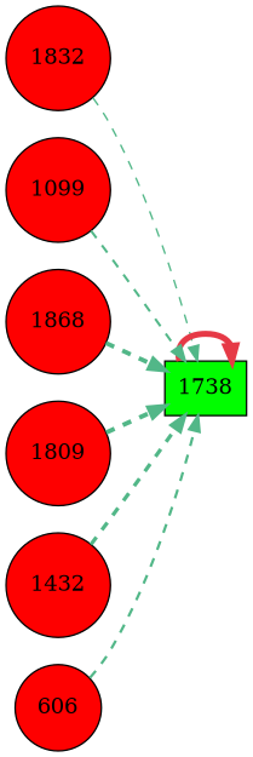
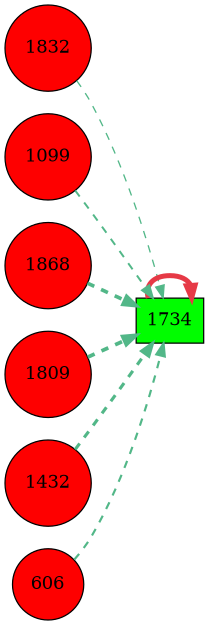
  digraph {
    rankdir=LR
    node [fillcolor="#fe0000" shape=circle style=filled]
    edge [color="#52b788" style=dashed]
    n1 [label=1832]
-   n2 [fillcolor="#01fd00" label=1738 shape=box]
+   n2 [fillcolor="#01fd00" label=1734 shape=box]
    n3 [label=1099]
    n4 [label=1868]
    n5 [label=1809]
    n6 [label=1432]
    n7 [label=606]
    n1 -> n2 [penwidth=1.06]
    n2 -> n2 [color="#e63946" penwidth=4.00 style=""]
    n3 -> n2 [penwidth=1.58]
    n4 -> n2 [penwidth=2.93]
    n5 -> n2 [penwidth=3.00]
    n6 -> n2 [penwidth=2.51]
    n7 -> n2 [penwidth=1.73]
  }
